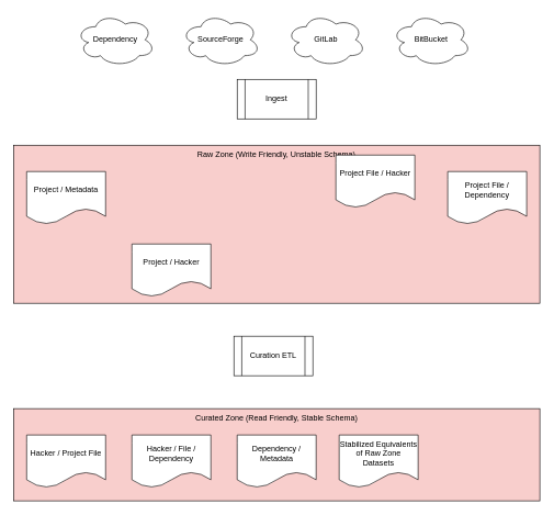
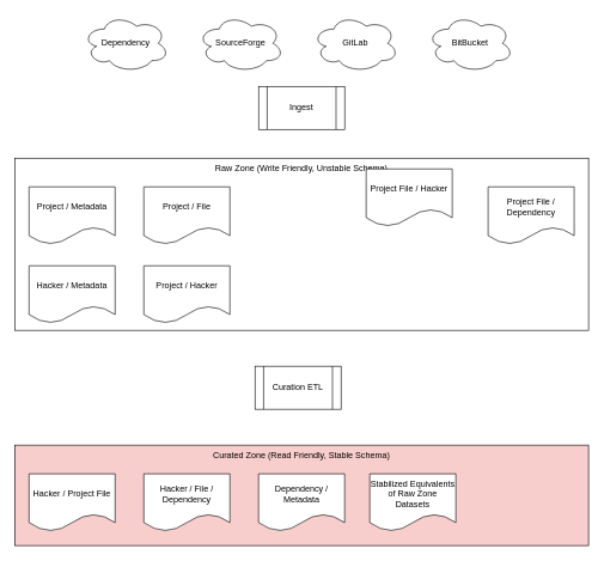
  <mxCell id="0" />
  <mxCell id="1" parent="0" />
- <mxCell id="2" value="Raw Zone (Write Friendly, Unstable Schema)" style="rounded=0;whiteSpace=wrap;html=1;verticalAlign=top;fillColor=#f8cecc;" vertex="1" parent="1"><mxGeometry x="20" y="220" width="800" height="240" as="geometry" /></mxCell>
+ <mxCell id="2" value="Raw Zone (Write Friendly, Unstable Schema)" style="rounded=0;whiteSpace=wrap;html=1;verticalAlign=top;" vertex="1" parent="1"><mxGeometry x="20" y="220" width="800" height="240" as="geometry" /></mxCell>
  <mxCell id="3" value="Project / Metadata" style="shape=document;whiteSpace=wrap;html=1;boundedLbl=1;" vertex="1" parent="1"><mxGeometry x="40" y="260" width="120" height="80" as="geometry" /></mxCell>
+ <mxCell id="4" value="Project / File" style="shape=document;whiteSpace=wrap;html=1;boundedLbl=1;" vertex="1" parent="1"><mxGeometry x="200" y="260" width="120" height="80" as="geometry" /></mxCell>
  <mxCell id="5" value="Project File / Hacker" style="shape=document;whiteSpace=wrap;html=1;boundedLbl=1;" vertex="1" parent="1"><mxGeometry x="510" y="235" width="120" height="80" as="geometry" /></mxCell>
  <mxCell id="6" value="Project File / Dependency" style="shape=document;whiteSpace=wrap;html=1;boundedLbl=1;" vertex="1" parent="1"><mxGeometry x="680" y="260" width="120" height="80" as="geometry" /></mxCell>
  <mxCell id="7" value="Dependency" style="ellipse;shape=cloud;whiteSpace=wrap;html=1;" vertex="1" parent="1"><mxGeometry x="115" y="20" width="120" height="80" as="geometry" /></mxCell>
  <mxCell id="8" value="SourceForge" style="ellipse;shape=cloud;whiteSpace=wrap;html=1;" vertex="1" parent="1"><mxGeometry x="275" y="20" width="120" height="80" as="geometry" /></mxCell>
  <mxCell id="9" value="GitLab" style="ellipse;shape=cloud;whiteSpace=wrap;html=1;" vertex="1" parent="1"><mxGeometry x="435" y="20" width="120" height="80" as="geometry" /></mxCell>
  <mxCell id="10" value="BitBucket" style="ellipse;shape=cloud;whiteSpace=wrap;html=1;" vertex="1" parent="1"><mxGeometry x="595" y="20" width="120" height="80" as="geometry" /></mxCell>
  <mxCell id="11" value="Ingest" style="shape=process;whiteSpace=wrap;html=1;backgroundOutline=1;" vertex="1" parent="1"><mxGeometry x="360" y="120" width="120" height="60" as="geometry" /></mxCell>
  <mxCell id="12" value="Curated Zone (Read Friendly, Stable Schema)" style="rounded=0;whiteSpace=wrap;html=1;verticalAlign=top;fillColor=#f8cecc;" vertex="1" parent="1"><mxGeometry x="20" y="620" width="800" height="140" as="geometry" /></mxCell>
  <mxCell id="13" value="Hacker / Project File" style="shape=document;whiteSpace=wrap;html=1;boundedLbl=1;" vertex="1" parent="1"><mxGeometry x="40" y="660" width="120" height="80" as="geometry" /></mxCell>
  <mxCell id="14" value="Hacker / File / Dependency" style="shape=document;whiteSpace=wrap;html=1;boundedLbl=1;" vertex="1" parent="1"><mxGeometry x="200" y="660" width="120" height="80" as="geometry" /></mxCell>
  <mxCell id="15" value="Dependency / Metadata" style="shape=document;whiteSpace=wrap;html=1;boundedLbl=1;" vertex="1" parent="1"><mxGeometry x="360" y="660" width="120" height="80" as="geometry" /></mxCell>
+ <mxCell id="16" value="Hacker / Metadata" style="shape=document;whiteSpace=wrap;html=1;boundedLbl=1;" vertex="1" parent="1"><mxGeometry x="40" y="370" width="120" height="80" as="geometry" /></mxCell>
  <mxCell id="17" value="Project / Hacker" style="shape=document;whiteSpace=wrap;html=1;boundedLbl=1;" vertex="1" parent="1"><mxGeometry x="200" y="370" width="120" height="80" as="geometry" /></mxCell>
  <mxCell id="18" value="Curation ETL" style="shape=process;whiteSpace=wrap;html=1;backgroundOutline=1;" vertex="1" parent="1"><mxGeometry x="355" y="510" width="120" height="60" as="geometry" /></mxCell>
  <mxCell id="19" value="Stabilized Equivalents of Raw Zone Datasets" style="shape=document;whiteSpace=wrap;html=1;boundedLbl=1;" vertex="1" parent="1"><mxGeometry x="515" y="660" width="120" height="80" as="geometry" /></mxCell>
